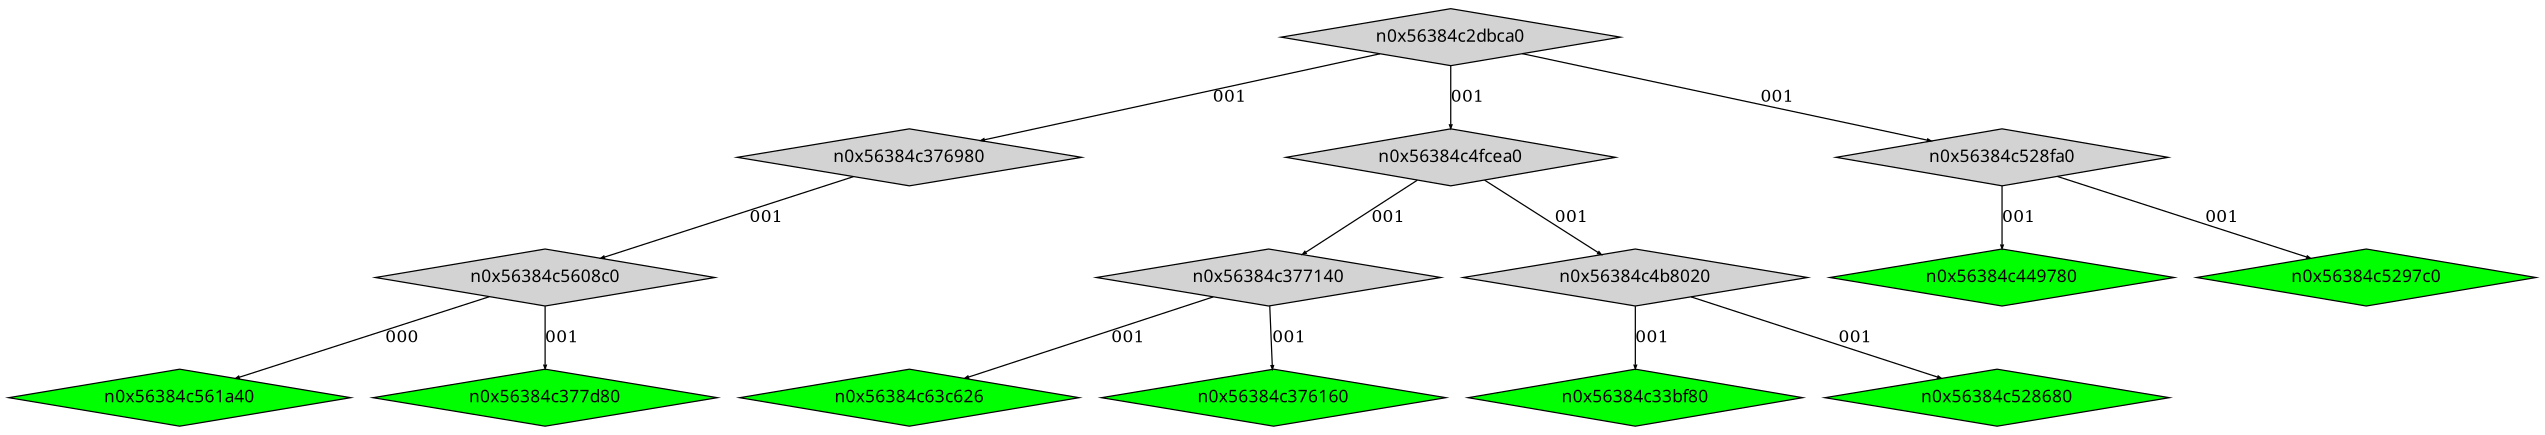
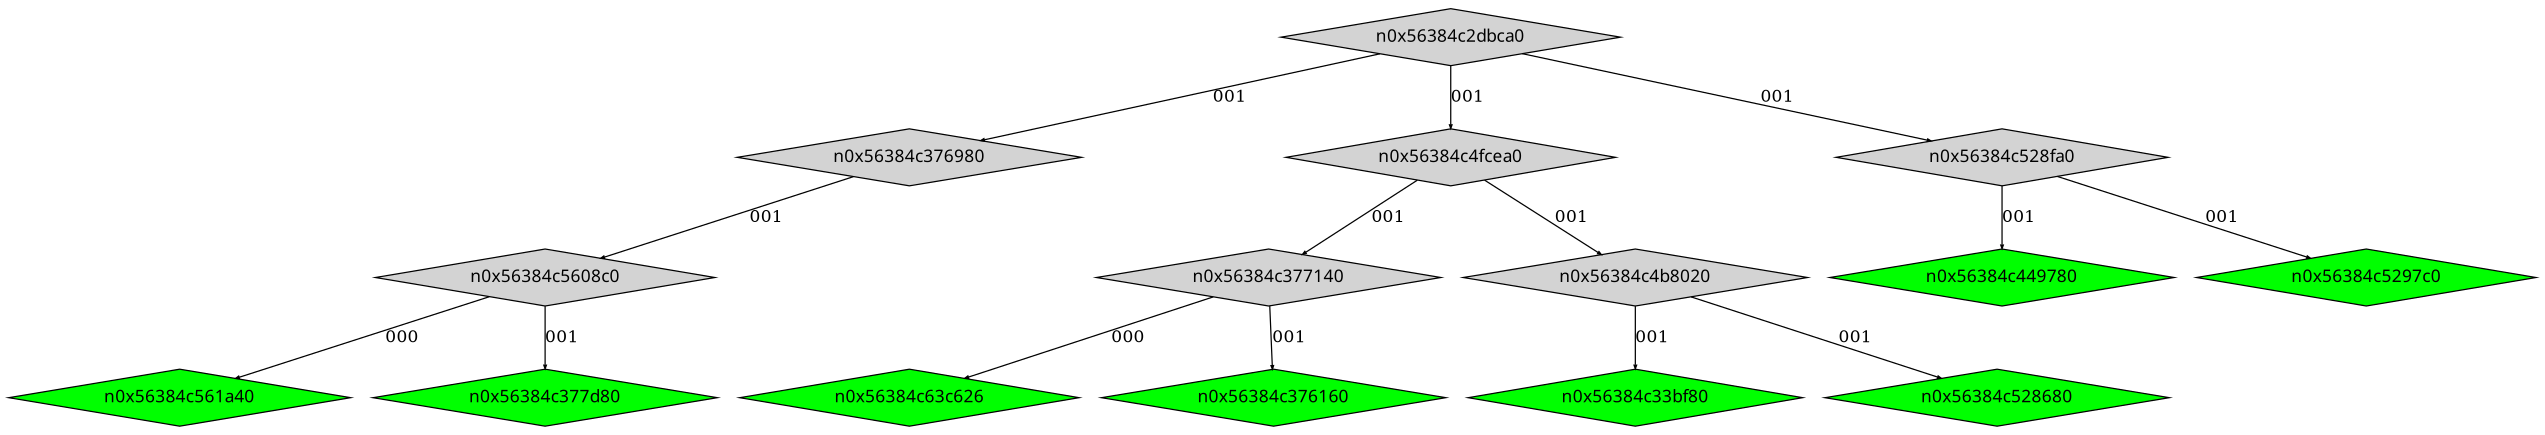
  digraph {
    node [fontname=Terminus shape=diamond style=filled fillcolor=green]
    edge [arrowsize=.3]
    n0x56384c2dbca0 [height=.1 width=.1 fillcolor=""]
    n0x56384c376980 [height=.1 width=.1 fillcolor=""]
    n0x56384c4fcea0 [height=.1 width=.1 fillcolor=""]
    n0x56384c528fa0 [height=.1 width=.1 fillcolor=""]
    n0x56384c5608c0 [height=.1 width=.1 fillcolor=""]
    n0x56384c377140 [height=.1 width=.1 fillcolor=""]
    n0x56384c4b8020 [height=.1 width=.1 fillcolor=""]
    n0x56384c561a40 [height=.1 width=.1]
    n0x56384c377d80 [height=.1 width=.1]
    n0x56384c449780 [height=.1 width=.1]
    n0x56384c5297c0 [height=.1 width=.1]
    n12 [height=.1 label=n0x56384c63c626 width=.1]
    n0x56384c376160 [height=.1 width=.1]
    n0x56384c33bf80 [height=.1 width=.1]
    n0x56384c528680 [height=.1 width=.1]
    n0x56384c2dbca0 -> n0x56384c376980 [label=001]
    n0x56384c2dbca0 -> n0x56384c4fcea0 [label=001]
    n0x56384c2dbca0 -> n0x56384c528fa0 [label=001]
    n0x56384c376980 -> n0x56384c5608c0 [label=001]
    n0x56384c4fcea0 -> n0x56384c377140 [label=001]
    n0x56384c4fcea0 -> n0x56384c4b8020 [label=001]
    n0x56384c528fa0 -> n0x56384c449780 [label=001]
    n0x56384c528fa0 -> n0x56384c5297c0 [label=001]
    n0x56384c5608c0 -> n0x56384c561a40 [label=000]
    n0x56384c5608c0 -> n0x56384c377d80 [label=001]
-   n0x56384c377140 -> n12 [label=001]
+   n0x56384c377140 -> n12 [label=000]
    n0x56384c377140 -> n0x56384c376160 [label=001]
    n0x56384c4b8020 -> n0x56384c33bf80 [label=001]
    n0x56384c4b8020 -> n0x56384c528680 [label=001]
  }
